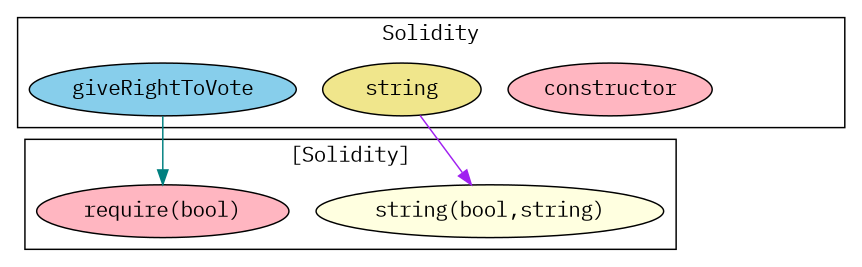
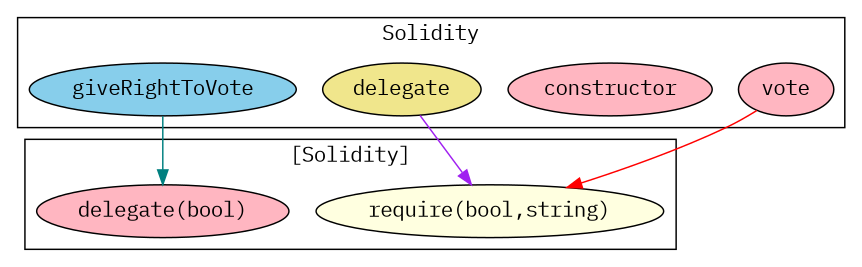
  strict digraph {
    fontname="IBM Plex Mono"
    node [fillcolor=lightpink fontname="IBM Plex Mono" style=filled]
    edge [fontname="IBM Plex Mono"]
+   n1 [label=vote]
    n2 [label=constructor]
-   n3 [fillcolor=khaki label=string]
+   n3 [fillcolor=khaki label=delegate]
    n4 [fillcolor=skyblue label=giveRightToVote]
-   "require(bool,string)" [fillcolor=lightyellow label="string(bool,string)"]
-   "require(bool)"
+   "require(bool,string)" [fillcolor=lightyellow]
+   "require(bool)" [label="delegate(bool)"]
    subgraph cluster_1 {
      label=Solidity
+     n1
      n2
      n3
      n4
    }
    subgraph cluster_2 {
      label="[Solidity]"
      "require(bool,string)"
      "require(bool)"
    }
+   n1 -> "require(bool,string)" [color=red]
    n3 -> "require(bool,string)" [color=purple]
    n4 -> "require(bool)" [color=teal]
  }
